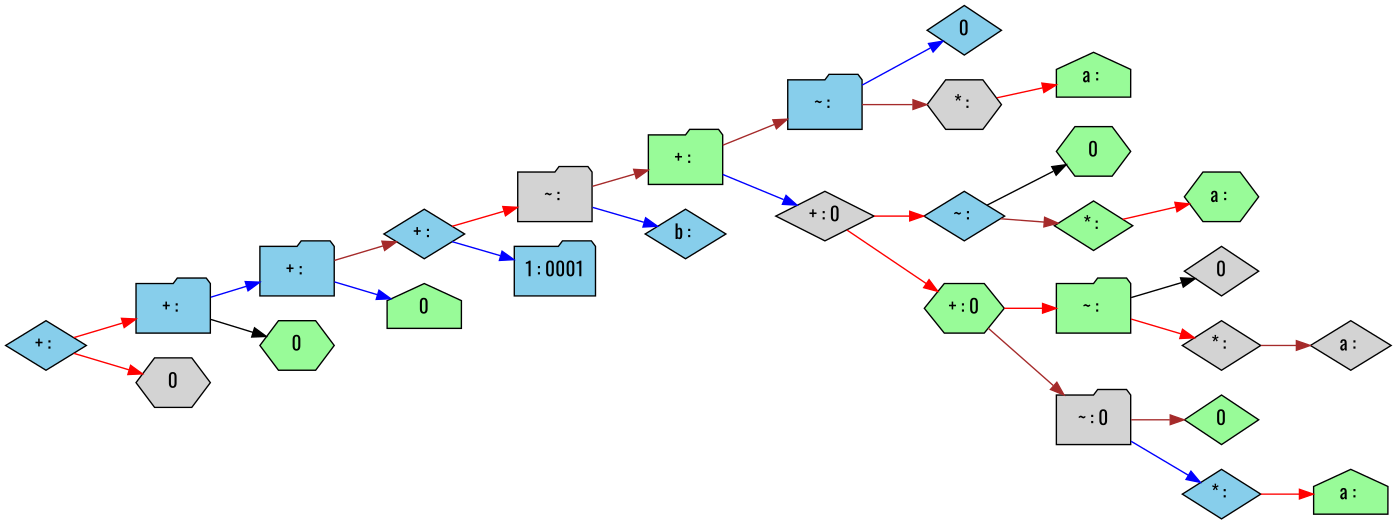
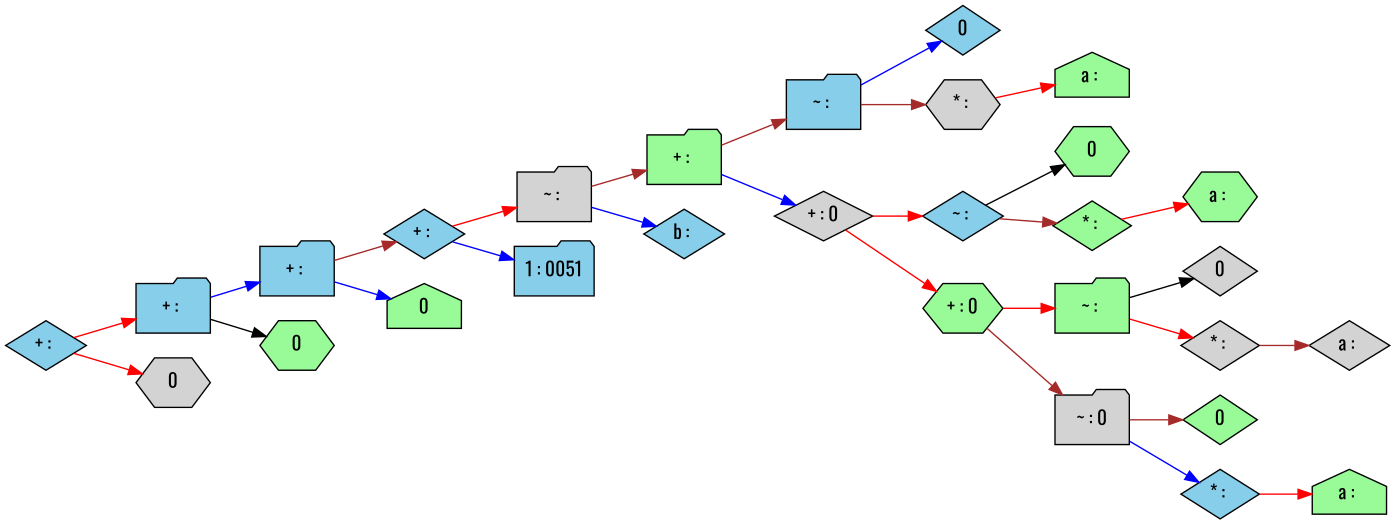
  digraph {
    rankdir=LR
    fontname=Oswald
    node [style=filled fillcolor=palegreen shape=diamond fontname=Oswald]
    edge [color=red fontname=Oswald]
    n1 [label="+ : " fillcolor=skyblue]
    n2 [label="+ : " fillcolor=skyblue shape=folder]
    n3 [label=0 fillcolor=lightgrey shape=hexagon]
    n4 [label="+ : " fillcolor=skyblue shape=folder]
    n5 [label=0 shape=hexagon]
    n6 [label="+ : " fillcolor=skyblue]
    n7 [label=0 shape=house]
    n8 [label="~ : " fillcolor=lightgrey shape=folder]
-   n9 [label="1 : 0001" fillcolor=skyblue shape=folder]
+   n9 [label="1 : 0051" fillcolor=skyblue shape=folder]
    n10 [label="+ : " shape=folder]
    n11 [label="b : " fillcolor=skyblue]
    n12 [label="~ : " fillcolor=skyblue shape=folder]
    n13 [label="+ : 0" fillcolor=lightgrey]
    n14 [label=0 fillcolor=skyblue]
    n15 [label="* : " fillcolor=lightgrey shape=hexagon]
    n16 [label="a : " shape=house]
    n17 [label="~ : " fillcolor=skyblue]
    n18 [label="+ : 0" shape=hexagon]
    n19 [label=0 shape=hexagon]
    n20 [label="* : "]
    n21 [label="a : " shape=hexagon]
    n22 [label="~ : " shape=folder]
    n23 [label="~ : 0" fillcolor=lightgrey shape=folder]
    n24 [label=0 fillcolor=lightgrey]
    n25 [label="* : " fillcolor=lightgrey]
    n26 [label="a : " fillcolor=lightgrey]
    n27 [label=0]
    n28 [label="* : " fillcolor=skyblue]
    n29 [label="a : " shape=house]
    n1 -> n2
    n1 -> n3
    n2 -> n4 [color=blue]
    n2 -> n5 [color=black]
    n4 -> n6 [color=brown]
    n4 -> n7 [color=blue]
    n6 -> n8
    n6 -> n9 [color=blue]
    n8 -> n10 [color=brown]
    n8 -> n11 [color=blue]
    n10 -> n12 [color=brown]
    n10 -> n13 [color=blue]
    n12 -> n14 [color=blue]
    n12 -> n15 [color=brown]
    n13 -> n17
    n13 -> n18
    n15 -> n16
    n17 -> n19 [color=black]
    n17 -> n20 [color=brown]
    n18 -> n22
    n18 -> n23 [color=brown]
    n20 -> n21
    n22 -> n24 [color=black]
    n22 -> n25
    n23 -> n27 [color=brown]
    n23 -> n28 [color=blue]
    n25 -> n26 [color=brown]
    n28 -> n29
  }
